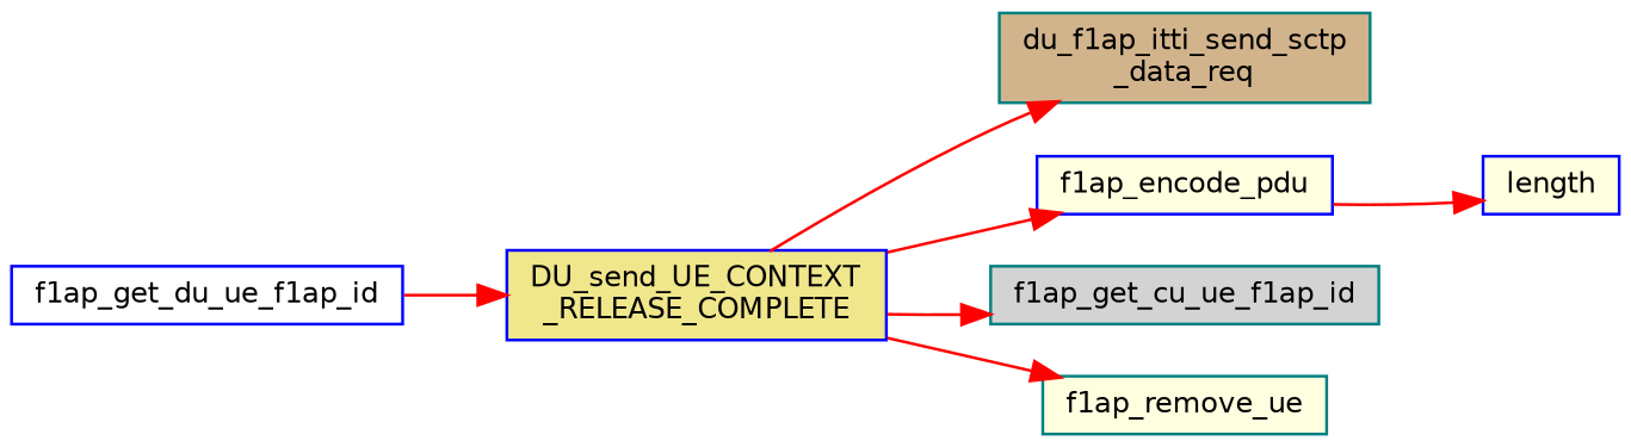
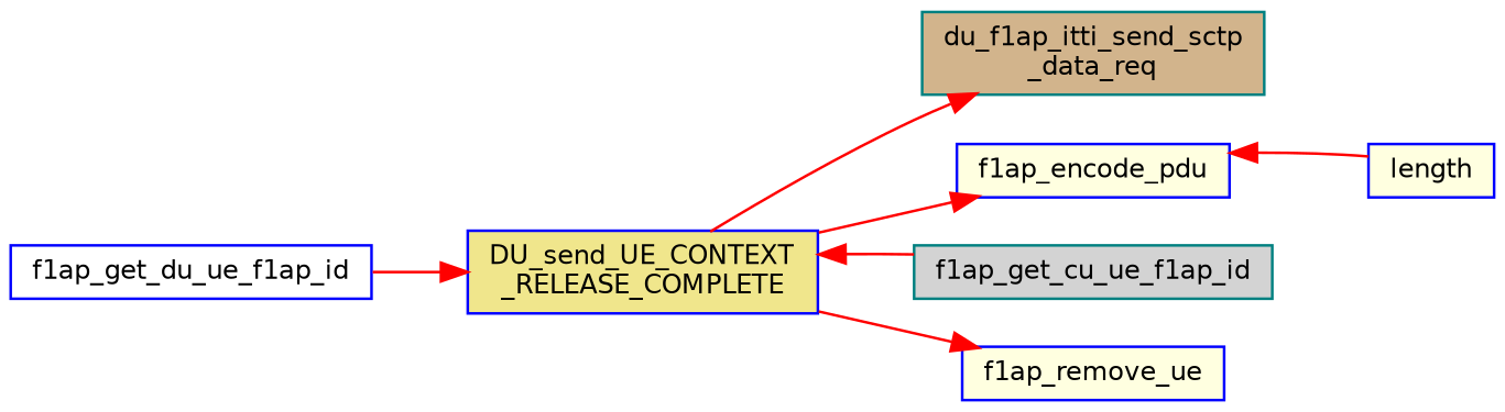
  digraph {
    rankdir=LR
    node [color=blue fillcolor=lightyellow fontname=Helvetica fontsize=10 shape=record style=filled]
    edge [color=red fontname=Helvetica fontsize=10 labelfontname=Helvetica labelfontsize=10 style=solid]
    n1 [fillcolor=khaki fontcolor=black height=0.2 label="DU_send_UE_CONTEXT\l_RELEASE_COMPLETE" width=0.4]
    n2 [color=teal fillcolor=tan height=0.2 label="du_f1ap_itti_send_sctp\l_data_req" width=0.4]
    n3 [height=0.2 label=f1ap_encode_pdu width=0.4]
    n4 [color=teal fillcolor=lightgrey height=0.2 label=f1ap_get_cu_ue_f1ap_id width=0.4]
-   n5 [color=teal height=0.2 label=f1ap_remove_ue width=0.4]
+   n5 [height=0.2 label=f1ap_remove_ue width=0.4]
    n6 [height=0.2 label=length width=0.4]
    n7 [fillcolor=white height=0.2 label=f1ap_get_du_ue_f1ap_id width=0.4]
    n1 -> n2
    n1 -> n3
-   n1 -> n4
+   n4 -> n1
    n1 -> n5
-   n3 -> n6
+   n6 -> n3
    n7 -> n1
  }
